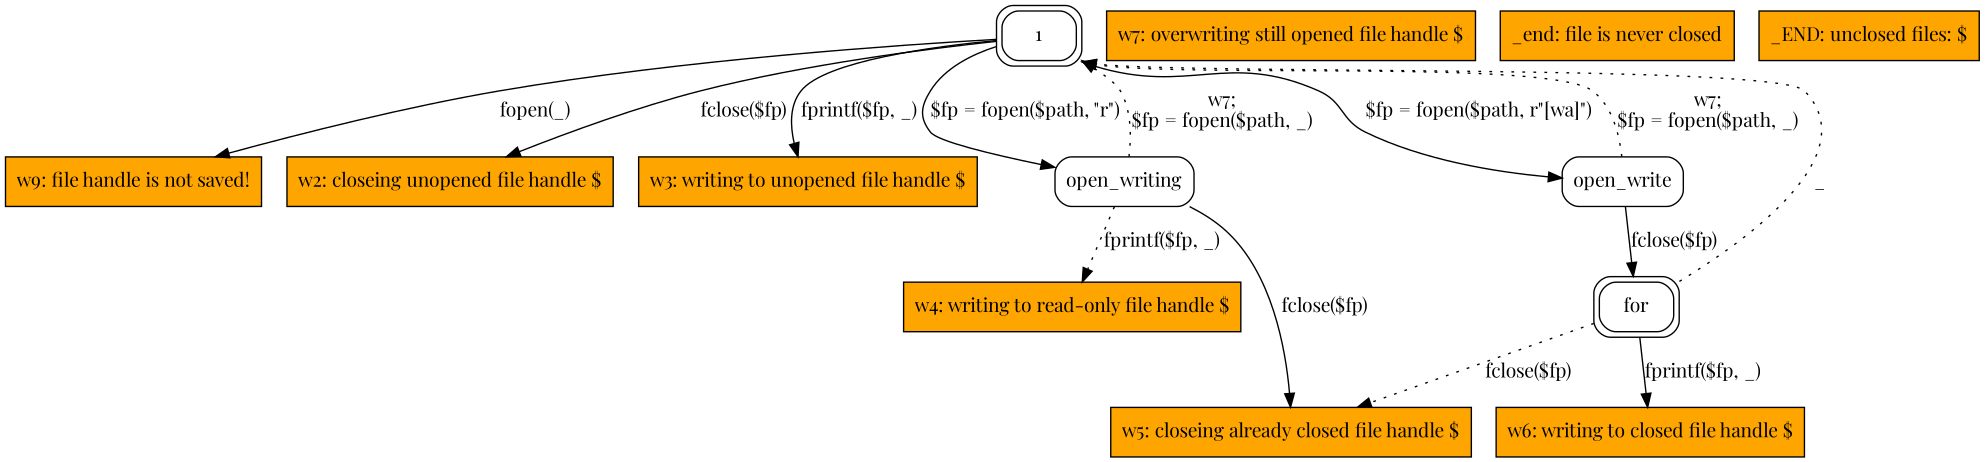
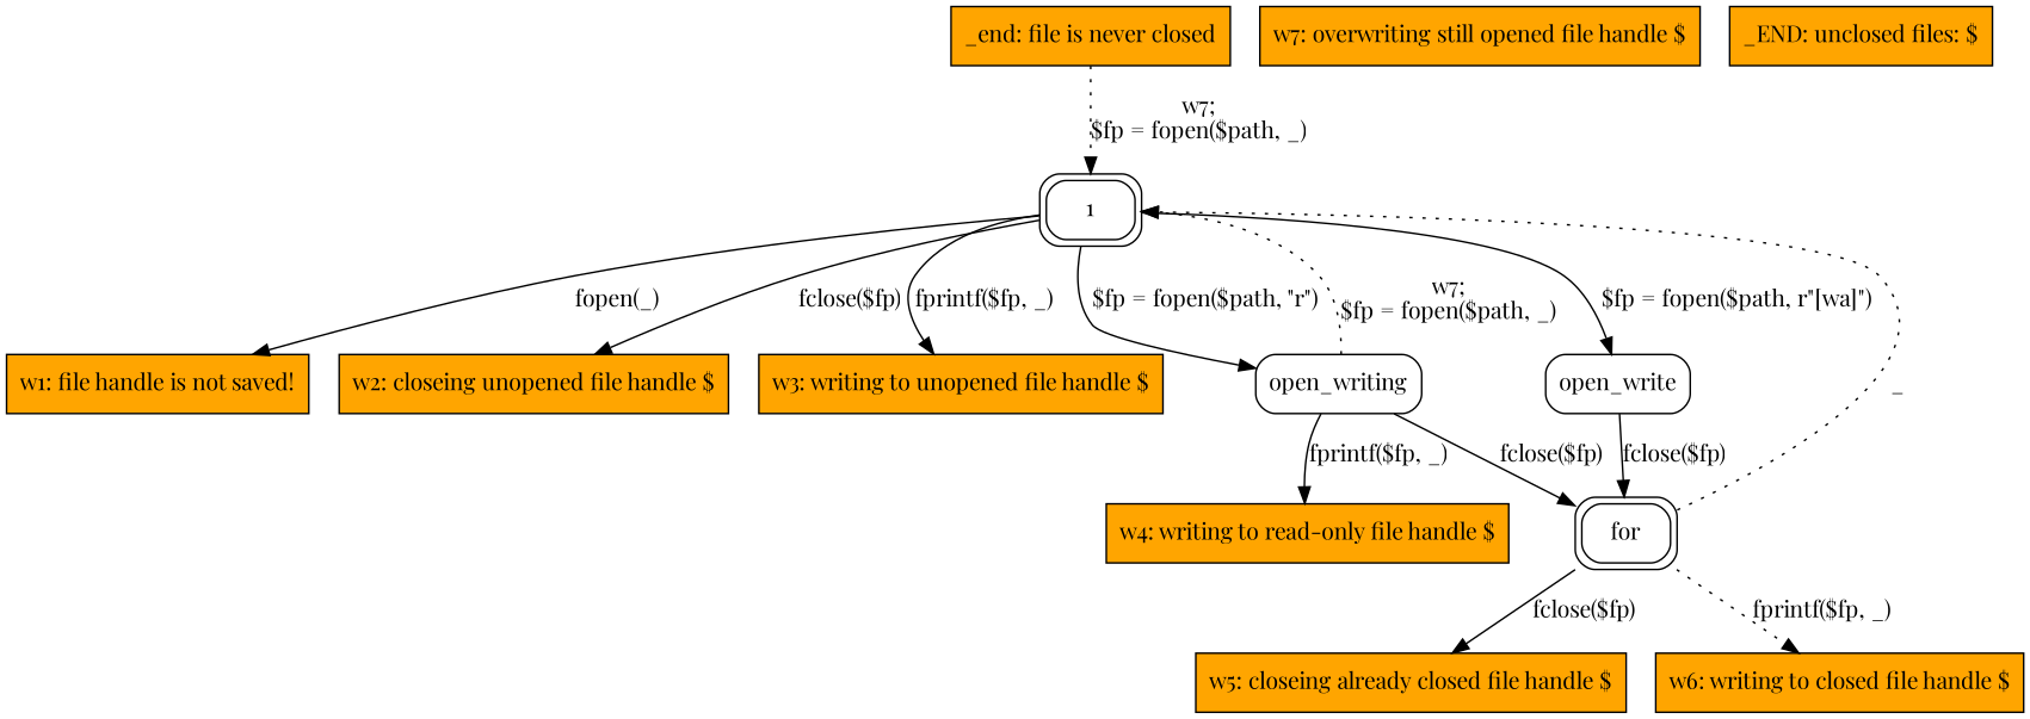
  digraph {
    fontname="Playfair Display"
    node [fontname="Playfair Display" peripheries=1 shape=box style=filled fillcolor=orange]
    edge [fontname="Playfair Display"]
    1 [peripheries=2 style=rounded fillcolor=""]
-   n2 [label="w9: file handle is not saved!"]
+   n2 [label="w1: file handle is not saved!"]
    n3 [label="w2: closeing unopened file handle $"]
    n4 [label="w3: writing to unopened file handle $"]
    n5 [label=open_writing style=rounded fillcolor=""]
    open_write [style=rounded fillcolor=""]
    n7 [label=for peripheries=2 style=rounded fillcolor=""]
    n8 [label="w4: writing to read-only file handle $"]
    n9 [label="w5: closeing already closed file handle $"]
    n10 [label="w6: writing to closed file handle $"]
    n11 [label="w7: overwriting still opened file handle $"]
    n12 [label="_end: file is never closed"]
    n13 [label="_END: unclosed files: $"]
    1 -> n2 [label="fopen(_)"]
    1 -> n3 [label="fclose($fp)"]
    1 -> n4 [label="fprintf($fp, _)"]
    1 -> n5 [label="$fp = fopen($path, \"r\")"]
    1 -> open_write [label="$fp = fopen($path, r\"[wa]\")"]
    n5 -> 1 [label="w7;\n$fp = fopen($path, _)" style=dotted]
-   n5 -> n9 [label="fclose($fp)"]
-   n5 -> n8 [label="fprintf($fp, _)" style=dotted]
-   open_write -> 1 [label="w7;\n$fp = fopen($path, _)" style=dotted]
+   n5 -> n7 [label="fclose($fp)"]
+   n5 -> n8 [label="fprintf($fp, _)"]
+   n12 -> 1 [label="w7;\n$fp = fopen($path, _)" style=dotted]
    open_write -> n7 [label="fclose($fp)"]
    n7 -> 1 [label=_ style=dotted]
-   n7 -> n9 [label="fclose($fp)" style=dotted]
-   n7 -> n10 [label="fprintf($fp, _)"]
+   n7 -> n9 [label="fclose($fp)"]
+   n7 -> n10 [label="fprintf($fp, _)" style=dotted]
  }
